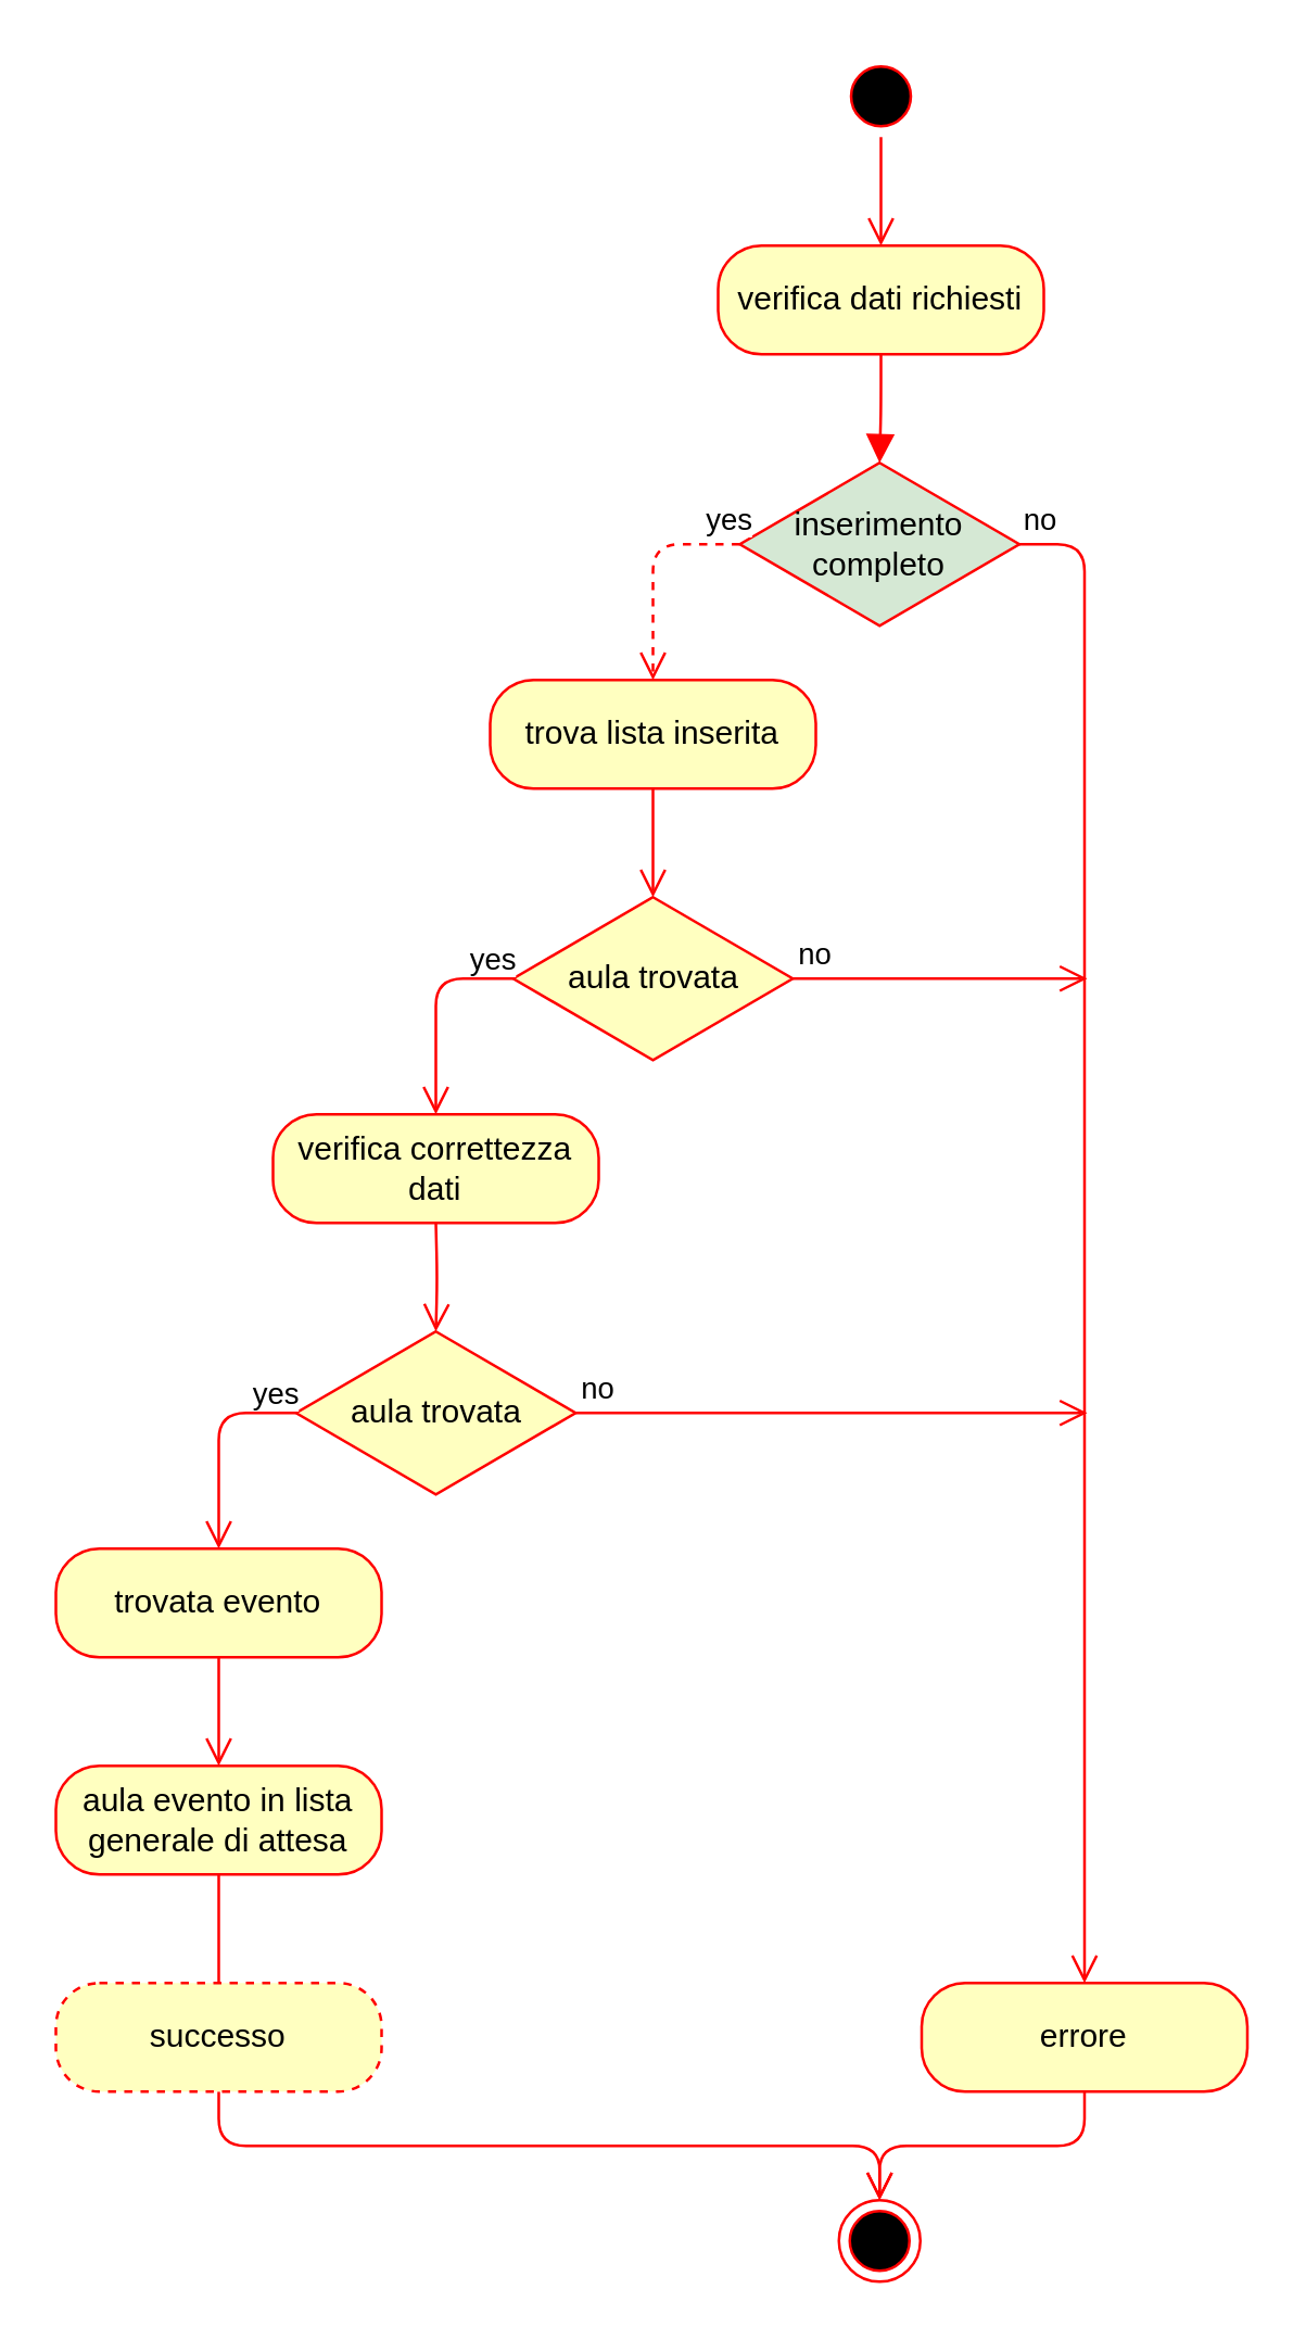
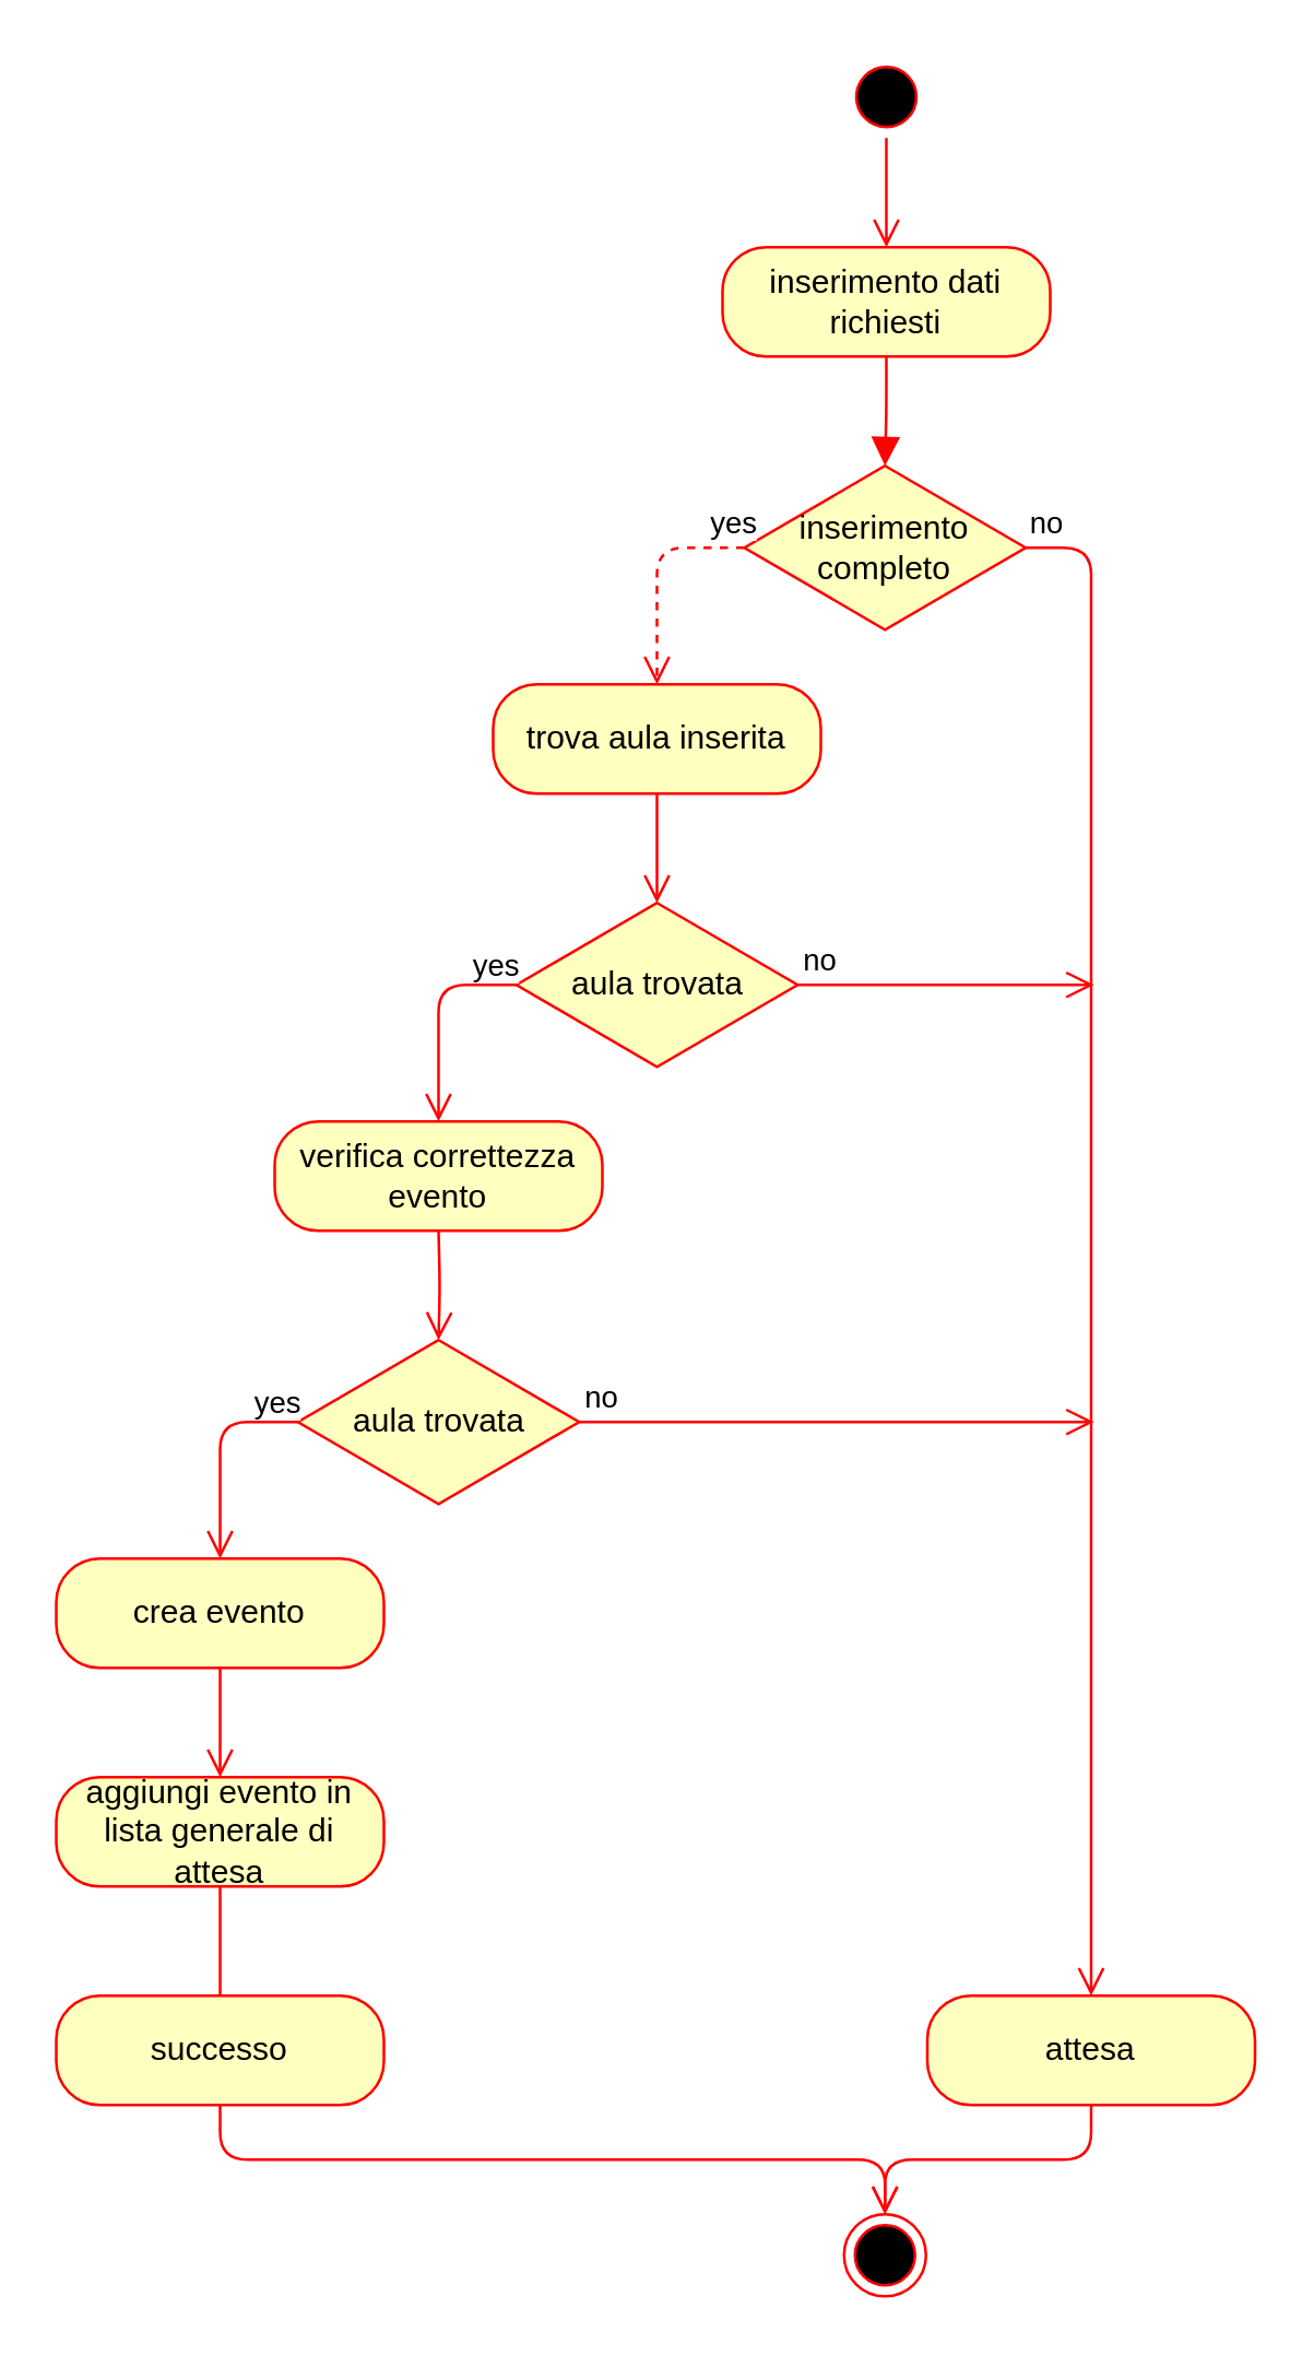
  <mxCell id="0" />
  <mxCell id="1" parent="0" />
  <mxCell id="2" value="" style="ellipse;html=1;shape=startState;fillColor=#000000;strokeColor=#ff0000;" vertex="1" parent="1"><mxGeometry x="309" y="20" width="30" height="30" as="geometry" /></mxCell>
  <mxCell id="3" value="" style="edgeStyle=orthogonalEdgeStyle;html=1;verticalAlign=bottom;endArrow=open;endSize=8;strokeColor=#ff0000;entryX=0.5;entryY=0;entryDx=0;entryDy=0;" edge="1" parent="1" source="2" target="4"><mxGeometry relative="1" as="geometry"><mxPoint x="324" y="100" as="targetPoint" /></mxGeometry></mxCell>
- <mxCell id="4" value="verifica dati richiesti" style="rounded=1;whiteSpace=wrap;html=1;arcSize=40;fontColor=#000000;fillColor=#ffffc0;strokeColor=#ff0000;" vertex="1" parent="1"><mxGeometry x="264" y="90" width="120" height="40" as="geometry" /></mxCell>
+ <mxCell id="4" value="inserimento dati richiesti" style="rounded=1;whiteSpace=wrap;html=1;arcSize=40;fontColor=#000000;fillColor=#ffffc0;strokeColor=#ff0000;" vertex="1" parent="1"><mxGeometry x="264" y="90" width="120" height="40" as="geometry" /></mxCell>
  <mxCell id="5" value="" style="edgeStyle=orthogonalEdgeStyle;html=1;verticalAlign=bottom;endArrow=block;endSize=8;strokeColor=#ff0000;entryX=0.5;entryY=0;entryDx=0;entryDy=0;" edge="1" parent="1" source="4" target="6"><mxGeometry relative="1" as="geometry"><mxPoint x="324" y="200" as="targetPoint" /></mxGeometry></mxCell>
- <mxCell id="6" value="inserimento completo" style="rhombus;whiteSpace=wrap;html=1;fillColor=#d5e8d4;strokeColor=#ff0000;" vertex="1" parent="1"><mxGeometry x="272" y="170" width="103" height="60" as="geometry" /></mxCell>
+ <mxCell id="6" value="inserimento completo" style="rhombus;whiteSpace=wrap;html=1;fillColor=#ffffc0;strokeColor=#ff0000;" vertex="1" parent="1"><mxGeometry x="272" y="170" width="103" height="60" as="geometry" /></mxCell>
  <mxCell id="7" value="no" style="html=1;align=left;verticalAlign=bottom;endArrow=open;endSize=8;strokeColor=#ff0000;entryX=0.5;entryY=0;entryDx=0;entryDy=0;exitX=1;exitY=0.5;exitDx=0;exitDy=0;" edge="1" parent="1" source="6" target="9"><mxGeometry x="-1" relative="1" as="geometry"><mxPoint x="463" y="230" as="targetPoint" /><Array as="points"><mxPoint x="399" y="200" /></Array></mxGeometry></mxCell>
  <mxCell id="8" value="yes" style="html=1;align=left;verticalAlign=top;endArrow=open;endSize=8;strokeColor=#ff0000;exitX=0;exitY=0.5;exitDx=0;exitDy=0;entryX=0.5;entryY=0;entryDx=0;entryDy=0;dashed=1;" edge="1" parent="1" source="6" target="10"><mxGeometry x="-0.658" y="-22" relative="1" as="geometry"><mxPoint x="20" y="200" as="targetPoint" /><mxPoint x="266.101" y="222.059" as="sourcePoint" /><Array as="points"><mxPoint x="240" y="200" /></Array><mxPoint as="offset" /></mxGeometry></mxCell>
- <mxCell id="9" value="errore" style="rounded=1;whiteSpace=wrap;html=1;arcSize=40;fontColor=#000000;fillColor=#ffffc0;strokeColor=#ff0000;" vertex="1" parent="1"><mxGeometry x="339" y="730" width="120" height="40" as="geometry" /></mxCell>
- <mxCell id="10" value="trova lista inserita" style="rounded=1;whiteSpace=wrap;html=1;arcSize=40;fontColor=#000000;fillColor=#ffffc0;strokeColor=#ff0000;" vertex="1" parent="1"><mxGeometry x="180" y="250" width="120" height="40" as="geometry" /></mxCell>
+ <mxCell id="9" value="attesa" style="rounded=1;whiteSpace=wrap;html=1;arcSize=40;fontColor=#000000;fillColor=#ffffc0;strokeColor=#ff0000;" vertex="1" parent="1"><mxGeometry x="339" y="730" width="120" height="40" as="geometry" /></mxCell>
+ <mxCell id="10" value="trova aula inserita" style="rounded=1;whiteSpace=wrap;html=1;arcSize=40;fontColor=#000000;fillColor=#ffffc0;strokeColor=#ff0000;" vertex="1" parent="1"><mxGeometry x="180" y="250" width="120" height="40" as="geometry" /></mxCell>
  <mxCell id="11" value="" style="edgeStyle=orthogonalEdgeStyle;html=1;verticalAlign=bottom;endArrow=open;endSize=8;strokeColor=#ff0000;exitX=0.5;exitY=1;exitDx=0;exitDy=0;entryX=0.5;entryY=0;entryDx=0;entryDy=0;" edge="1" parent="1" source="10" target="12"><mxGeometry relative="1" as="geometry"><mxPoint x="210" y="410" as="targetPoint" /><Array as="points" /></mxGeometry></mxCell>
  <mxCell id="12" value="aula trovata" style="rhombus;whiteSpace=wrap;html=1;fillColor=#ffffc0;strokeColor=#ff0000;" vertex="1" parent="1"><mxGeometry x="188.5" y="330" width="103" height="60" as="geometry" /></mxCell>
  <mxCell id="13" value="no" style="html=1;align=left;verticalAlign=bottom;endArrow=open;endSize=8;strokeColor=#ff0000;" edge="1" parent="1" source="12"><mxGeometry x="-1" relative="1" as="geometry"><mxPoint x="400" y="360" as="targetPoint" /></mxGeometry></mxCell>
  <mxCell id="14" value="yes" style="html=1;align=left;verticalAlign=top;endArrow=open;endSize=8;strokeColor=#ff0000;entryX=0.5;entryY=0;entryDx=0;entryDy=0;" edge="1" parent="1" source="12" target="15"><mxGeometry x="-0.529" y="-20" relative="1" as="geometry"><mxPoint x="323" y="520" as="targetPoint" /><Array as="points"><mxPoint x="160" y="360" /></Array><mxPoint as="offset" /></mxGeometry></mxCell>
- <mxCell id="15" value="verifica correttezza dati" style="rounded=1;whiteSpace=wrap;html=1;arcSize=40;fontColor=#000000;fillColor=#ffffc0;strokeColor=#ff0000;" vertex="1" parent="1"><mxGeometry x="100" y="410" width="120" height="40" as="geometry" /></mxCell>
+ <mxCell id="15" value="verifica correttezza evento" style="rounded=1;whiteSpace=wrap;html=1;arcSize=40;fontColor=#000000;fillColor=#ffffc0;strokeColor=#ff0000;" vertex="1" parent="1"><mxGeometry x="100" y="410" width="120" height="40" as="geometry" /></mxCell>
  <mxCell id="16" value="" style="edgeStyle=orthogonalEdgeStyle;html=1;verticalAlign=bottom;endArrow=open;endSize=8;strokeColor=#ff0000;exitX=0.5;exitY=1;exitDx=0;exitDy=0;entryX=0.5;entryY=0;entryDx=0;entryDy=0;" edge="1" parent="1"><mxGeometry relative="1" as="geometry"><mxPoint x="80" y="650" as="targetPoint" /><mxPoint x="80" y="610" as="sourcePoint" /><Array as="points"><mxPoint x="80" y="630" /><mxPoint x="80" y="630" /></Array></mxGeometry></mxCell>
  <mxCell id="17" value="" style="ellipse;html=1;shape=endState;fillColor=#000000;strokeColor=#ff0000;" vertex="1" parent="1"><mxGeometry x="308.5" y="810" width="30" height="30" as="geometry" /></mxCell>
- <mxCell id="18" value="aula evento in lista generale di attesa" style="rounded=1;whiteSpace=wrap;html=1;arcSize=40;fontColor=#000000;fillColor=#ffffc0;strokeColor=#ff0000;" vertex="1" parent="1"><mxGeometry x="20" y="650" width="120" height="40" as="geometry" /></mxCell>
+ <mxCell id="18" value="aggiungi evento in lista generale di attesa" style="rounded=1;whiteSpace=wrap;html=1;arcSize=40;fontColor=#000000;fillColor=#ffffc0;strokeColor=#ff0000;" vertex="1" parent="1"><mxGeometry x="20" y="650" width="120" height="40" as="geometry" /></mxCell>
  <mxCell id="19" value="" style="edgeStyle=orthogonalEdgeStyle;html=1;verticalAlign=bottom;endArrow=open;endSize=8;strokeColor=#ff0000;entryX=0.5;entryY=0;entryDx=0;entryDy=0;exitX=0.5;exitY=1;exitDx=0;exitDy=0;" edge="1" parent="1" source="22" target="17"><mxGeometry relative="1" as="geometry"><mxPoint x="80" y="670" as="targetPoint" /></mxGeometry></mxCell>
  <mxCell id="20" value="" style="edgeStyle=orthogonalEdgeStyle;html=1;verticalAlign=bottom;endArrow=open;endSize=8;strokeColor=#ff0000;exitX=0.5;exitY=1;exitDx=0;exitDy=0;entryX=0.5;entryY=0;entryDx=0;entryDy=0;" edge="1" parent="1" source="9" target="17"><mxGeometry relative="1" as="geometry"><mxPoint x="320" y="660" as="targetPoint" /><mxPoint x="90" y="620" as="sourcePoint" /></mxGeometry></mxCell>
  <mxCell id="21" value="" style="edgeStyle=orthogonalEdgeStyle;html=1;verticalAlign=bottom;endArrow=none;endSize=8;strokeColor=#ff0000;exitX=0.5;exitY=1;exitDx=0;exitDy=0;entryX=0.5;entryY=0;entryDx=0;entryDy=0;" edge="1" parent="1" source="18" target="22"><mxGeometry relative="1" as="geometry"><mxPoint x="80" y="740" as="targetPoint" /><mxPoint x="80" y="700" as="sourcePoint" /><Array as="points" /></mxGeometry></mxCell>
- <mxCell id="22" value="successo" style="rounded=1;whiteSpace=wrap;html=1;arcSize=40;fontColor=#000000;fillColor=#ffffc0;strokeColor=#ff0000;dashed=1;" vertex="1" parent="1"><mxGeometry x="20" y="730" width="120" height="40" as="geometry" /></mxCell>
+ <mxCell id="22" value="successo" style="rounded=1;whiteSpace=wrap;html=1;arcSize=40;fontColor=#000000;fillColor=#ffffc0;strokeColor=#ff0000;" vertex="1" parent="1"><mxGeometry x="20" y="730" width="120" height="40" as="geometry" /></mxCell>
  <mxCell id="23" value="" style="edgeStyle=orthogonalEdgeStyle;html=1;verticalAlign=bottom;endArrow=open;endSize=8;strokeColor=#ff0000;exitX=0.5;exitY=1;exitDx=0;exitDy=0;entryX=0.5;entryY=0;entryDx=0;entryDy=0;" edge="1" parent="1" target="24"><mxGeometry relative="1" as="geometry"><mxPoint x="130" y="570" as="targetPoint" /><Array as="points" /><mxPoint x="160" y="450" as="sourcePoint" /></mxGeometry></mxCell>
  <mxCell id="24" value="aula trovata" style="rhombus;whiteSpace=wrap;html=1;fillColor=#ffffc0;strokeColor=#ff0000;" vertex="1" parent="1"><mxGeometry x="108.5" y="490" width="103" height="60" as="geometry" /></mxCell>
  <mxCell id="25" value="no" style="html=1;align=left;verticalAlign=bottom;endArrow=open;endSize=8;strokeColor=#ff0000;" edge="1" parent="1" source="24"><mxGeometry x="-1" relative="1" as="geometry"><mxPoint x="400" y="520" as="targetPoint" /></mxGeometry></mxCell>
  <mxCell id="26" value="yes" style="html=1;align=left;verticalAlign=top;endArrow=open;endSize=8;strokeColor=#ff0000;entryX=0.5;entryY=0;entryDx=0;entryDy=0;" edge="1" parent="1" source="24"><mxGeometry x="-0.529" y="-20" relative="1" as="geometry"><mxPoint x="80" y="570" as="targetPoint" /><Array as="points"><mxPoint x="80" y="520" /></Array><mxPoint as="offset" /></mxGeometry></mxCell>
- <mxCell id="27" value="trovata evento" style="rounded=1;whiteSpace=wrap;html=1;arcSize=40;fontColor=#000000;fillColor=#ffffc0;strokeColor=#ff0000;" vertex="1" parent="1"><mxGeometry x="20" y="570" width="120" height="40" as="geometry" /></mxCell>
+ <mxCell id="27" value="crea evento" style="rounded=1;whiteSpace=wrap;html=1;arcSize=40;fontColor=#000000;fillColor=#ffffc0;strokeColor=#ff0000;" vertex="1" parent="1"><mxGeometry x="20" y="570" width="120" height="40" as="geometry" /></mxCell>
